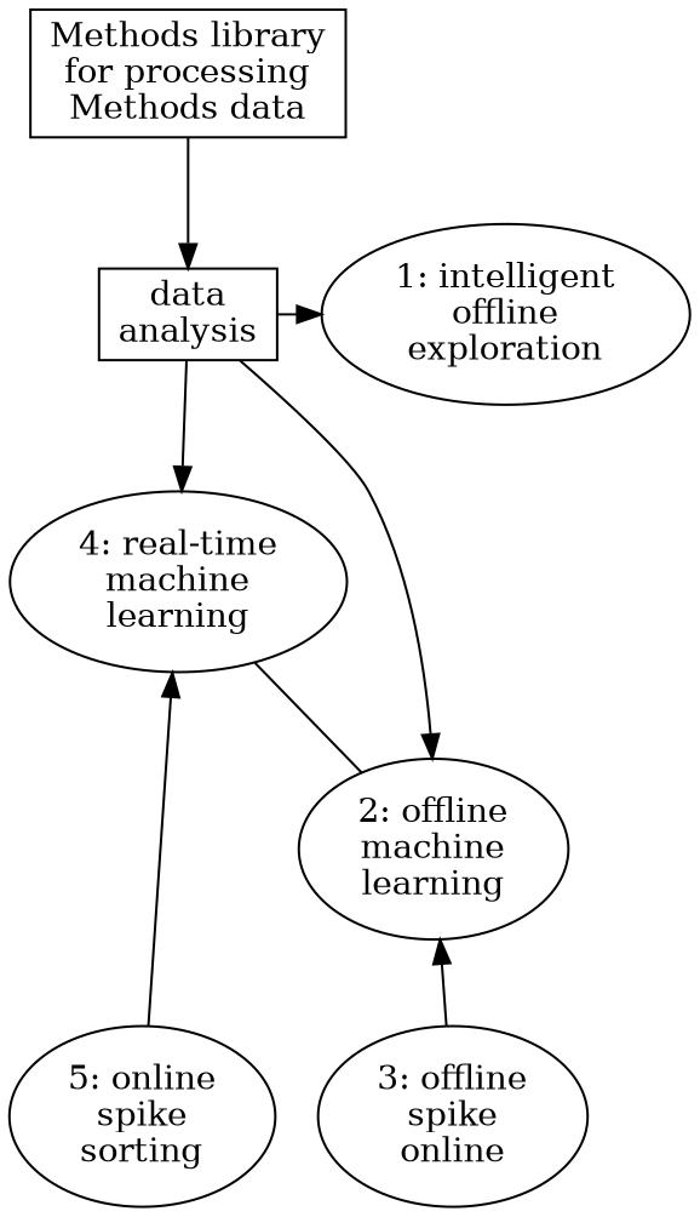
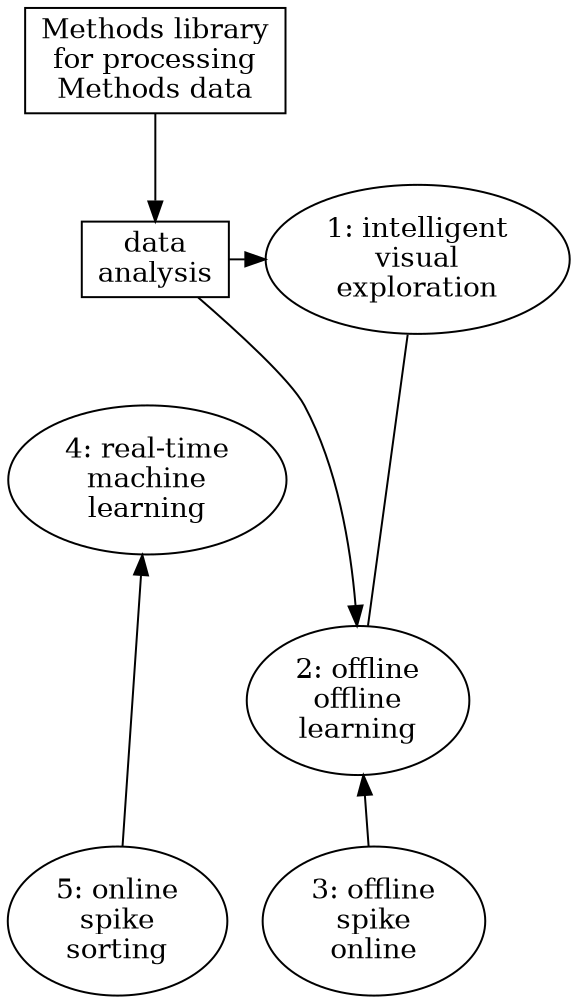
  digraph {
-   n1 [label=<<FONT COLOR="BLACK">1: intelligent<br/>offline<br/>exploration</FONT>>]
+   n1 [label=<<FONT COLOR="BLACK">1: intelligent<br/>visual<br/>exploration</FONT>>]
    n2 [label=<<FONT COLOR="BLACK">data<br/>analysis</FONT>> shape=box]
    n3 [label=<<FONT COLOR="BLACK">3: offline<br/>spike<br/>online</FONT>>]
    n4 [label=<<FONT COLOR="BLACK">5: online<br/>spike<br/>sorting</FONT>>]
-   n5 [label=<<FONT COLOR="BLACK">2: offline<br/>machine<br/>learning</FONT>>]
+   n5 [label=<<FONT COLOR="BLACK">2: offline<br/>offline<br/>learning</FONT>>]
    n6 [label=<<FONT COLOR="BLACK">4: real-time<br/>machine<br/>learning</FONT>>]
    n7 [label=<<FONT COLOR="BLACK">Methods library<br/>for processing<br/>Methods data</FONT>> shape=box]
    subgraph sub_1 {
      rank=same
      n1
      n2
    }
    subgraph sub_2 {
      rank=sink
      n3
      n4
    }
-   n6 -> n5 [dir=none]
+   n1 -> n5 [dir=none]
    n2 -> n1
    n2 -> n5
-   n2 -> n6
    n3 -> n5
    n4 -> n6
    n7 -> n2
  }
